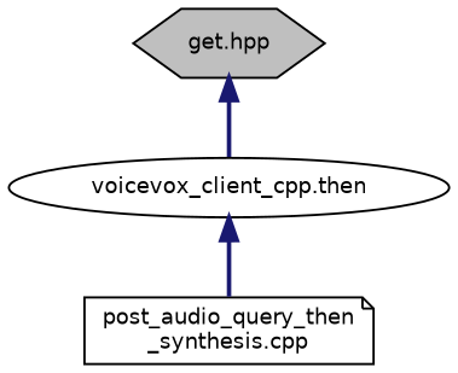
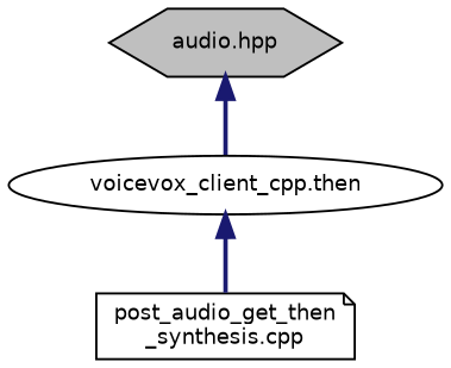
  digraph {
    node [color=black fillcolor=white fontname=Helvetica fontsize=10 style=filled]
    edge [color=midnightblue dir=back fontname=Helvetica fontsize=10 labelfontname=Helvetica labelfontsize=10 style=bold]
-   n1 [fillcolor=grey75 fontcolor=black height=0.2 label="get.hpp" shape=hexagon width=0.4]
+   n1 [fillcolor=grey75 fontcolor=black height=0.2 label="audio.hpp" shape=hexagon width=0.4]
    n2 [height=0.2 label="voicevox_client_cpp.then" shape=ellipse width=0.4]
-   n3 [height=0.2 label="post_audio_query_then\l_synthesis.cpp" shape=note width=0.4]
+   n3 [height=0.2 label="post_audio_get_then\l_synthesis.cpp" shape=note width=0.4]
    n1 -> n2
    n2 -> n3
  }
